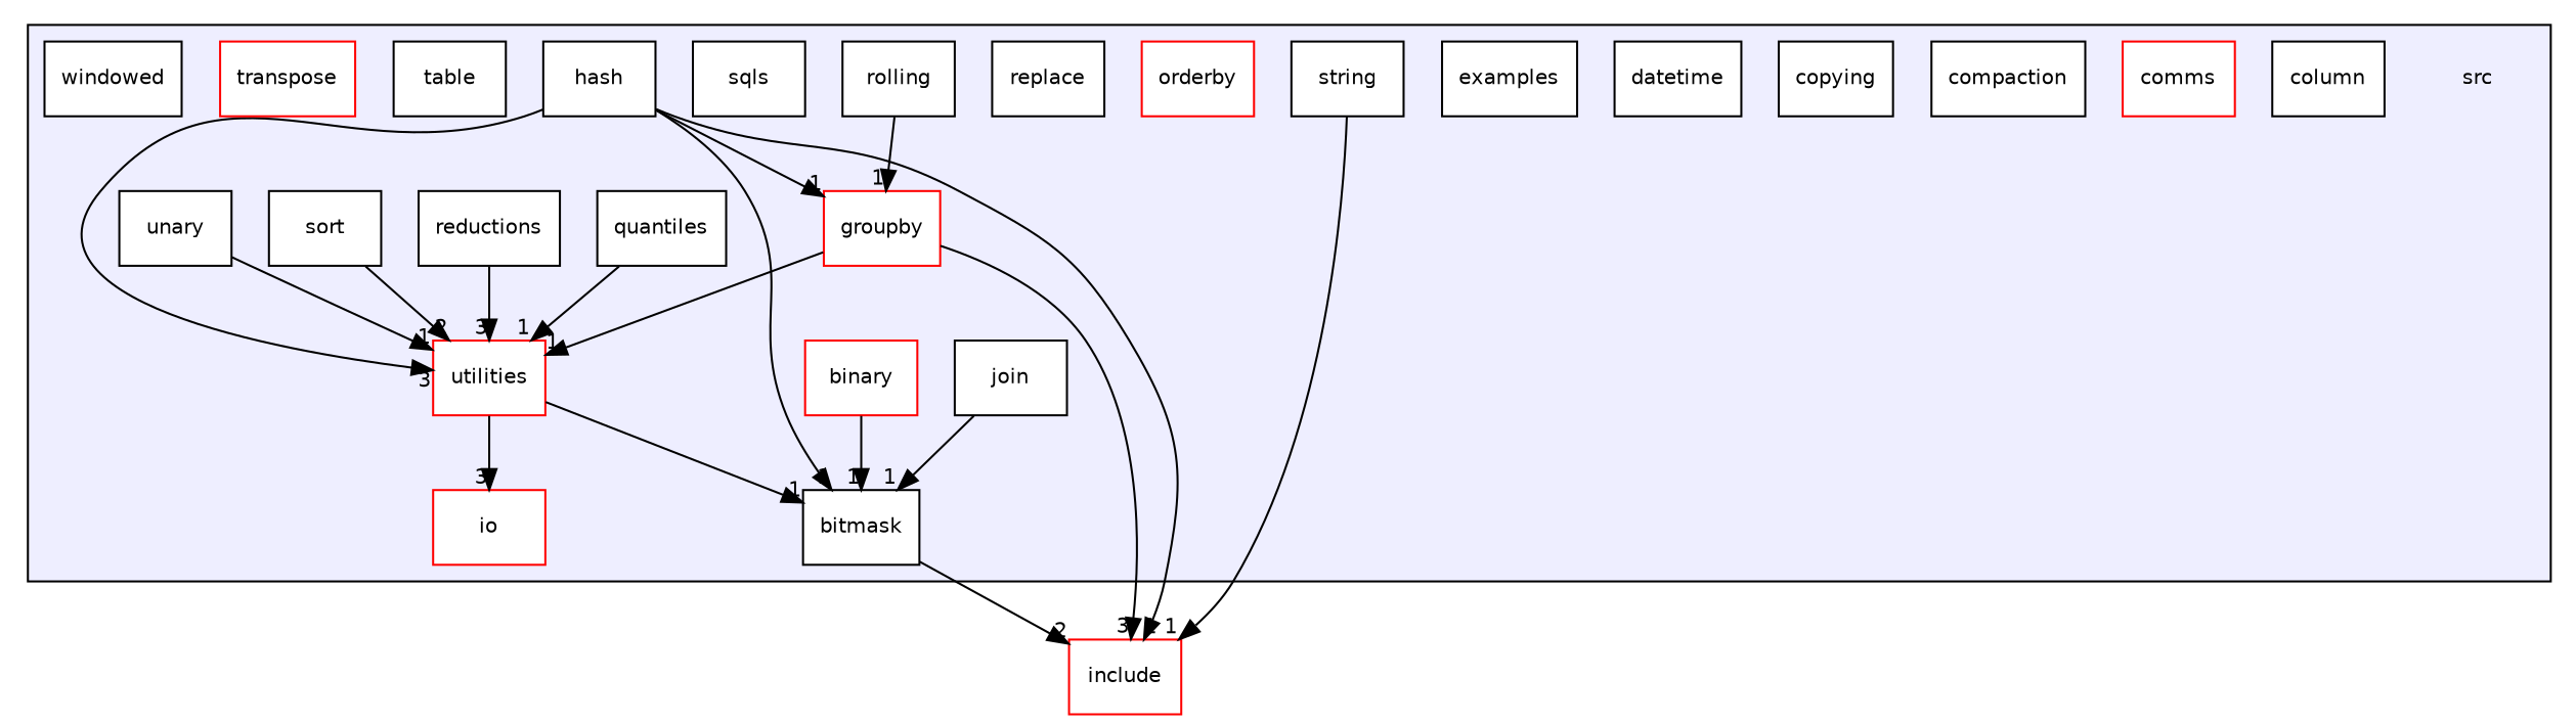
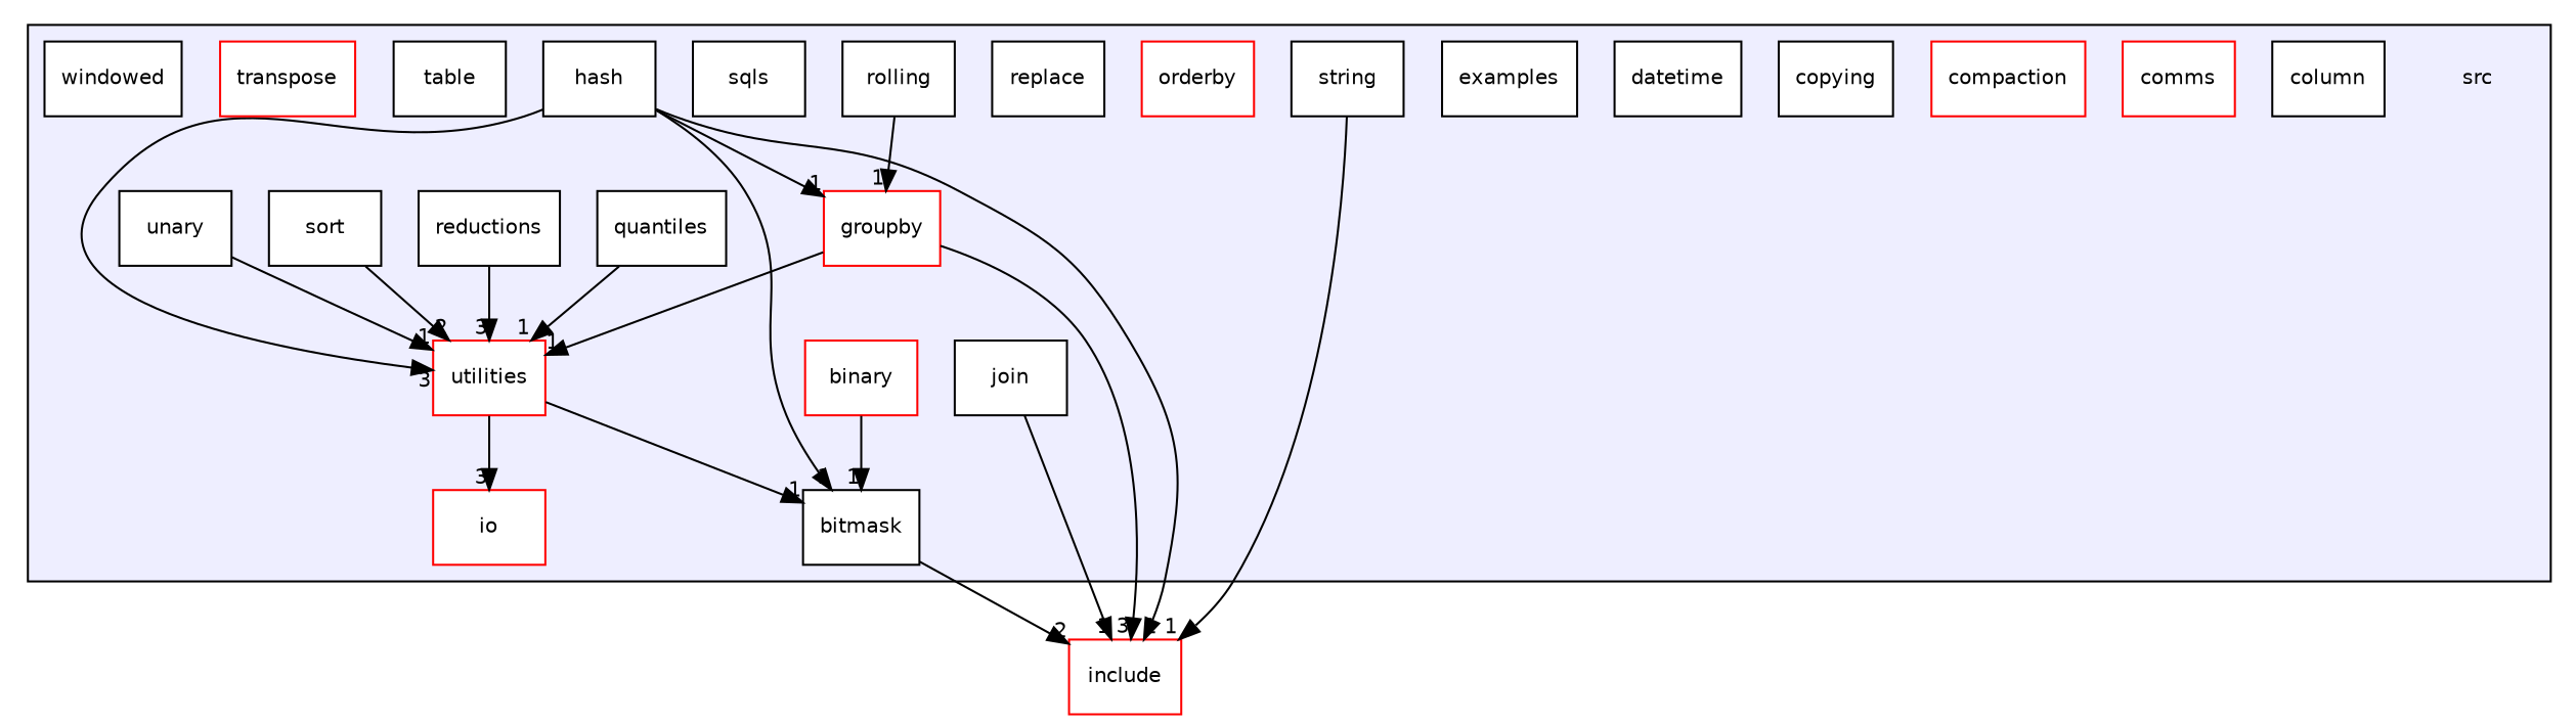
  digraph {
    compound=true
    node [fontname=Helvetica fontsize=10 shape=box color=black fillcolor=white style=filled]
    edge [headlabel=1 labeldistance=1.5 labelfontname=Helvetica labelfontsize=10]
    n1 [label=src shape=plaintext color="" fillcolor="" style=""]
    n2 [color=red label=binary]
    n3 [label=bitmask]
    n4 [label=column]
    n5 [color=red label=comms]
-   n6 [label=compaction]
+   n6 [color=red label=compaction]
    n7 [label=copying]
    n8 [label=datetime]
    n9 [label=examples]
    n10 [color=red label=groupby]
    n11 [label=hash]
    n12 [color=red label=io]
    n13 [label=join]
    n14 [color=red label=orderby]
    n15 [label=quantiles]
    n16 [label=reductions]
    n17 [label=replace]
    n18 [label=rolling]
    n19 [label=sort]
    n20 [label=sqls]
    n21 [label=string]
    n22 [label=table]
    n23 [color=red label=transpose]
    n24 [label=unary]
    n25 [color=red label=utilities]
    n26 [label=windowed]
    n27 [color=red label=include]
    subgraph cluster_1 {
      bgcolor="#eeeeff"
      pencolor=black
      n1
      n2
      n3
      n4
      n5
      n6
      n7
      n8
      n9
      n10
      n11
      n12
      n13
      n14
      n15
      n16
      n17
      n18
      n19
      n20
      n21
      n22
      n23
      n24
      n25
      n26
    }
    n2 -> n3
    n3 -> n27 [headlabel=2]
    n10 -> n25
    n10 -> n27 [headlabel=3]
    n11 -> n3
    n11 -> n10
    n11 -> n25 [headlabel=3]
    n11 -> n27
-   n13 -> n3
+   n13 -> n27
    n15 -> n25
    n16 -> n25 [headlabel=3]
    n18 -> n10
    n19 -> n25 [headlabel=2]
    n21 -> n27
    n24 -> n25
    n25 -> n3
    n25 -> n12 [headlabel=3]
  }
